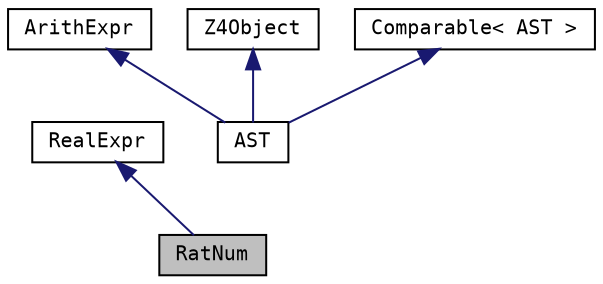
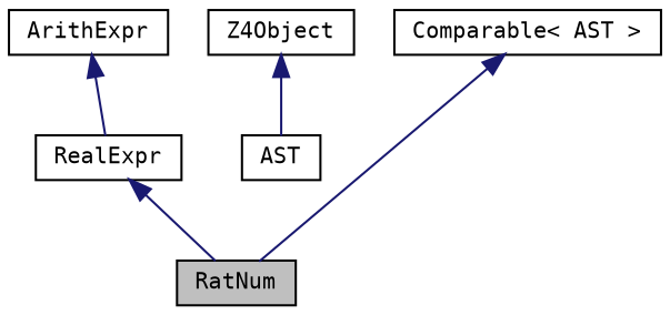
  digraph {
    fontname="DejaVu Sans Mono"
    node [color=black fillcolor=white fontname="DejaVu Sans Mono" fontsize=10 shape=record style=filled]
    edge [color=midnightblue dir=back fontname="DejaVu Sans Mono" fontsize=10 labelfontname=Helvetica labelfontsize=10 style=solid]
    n1 [fillcolor=grey75 fontcolor=black height=0.2 label=RatNum width=0.4]
    n2 [height=0.2 label=RealExpr width=0.4]
    n3 [height=0.2 label=ArithExpr width=0.4]
    n4 [height=0.2 label=AST width=0.4]
    n5 [height=0.2 label=Z4Object width=0.4]
    n6 [height=0.2 label="Comparable\< AST \>" width=0.4]
    n2 -> n1
-   n3 -> n4
+   n3 -> n2
    n5 -> n4
-   n6 -> n4
+   n6 -> n1
  }
